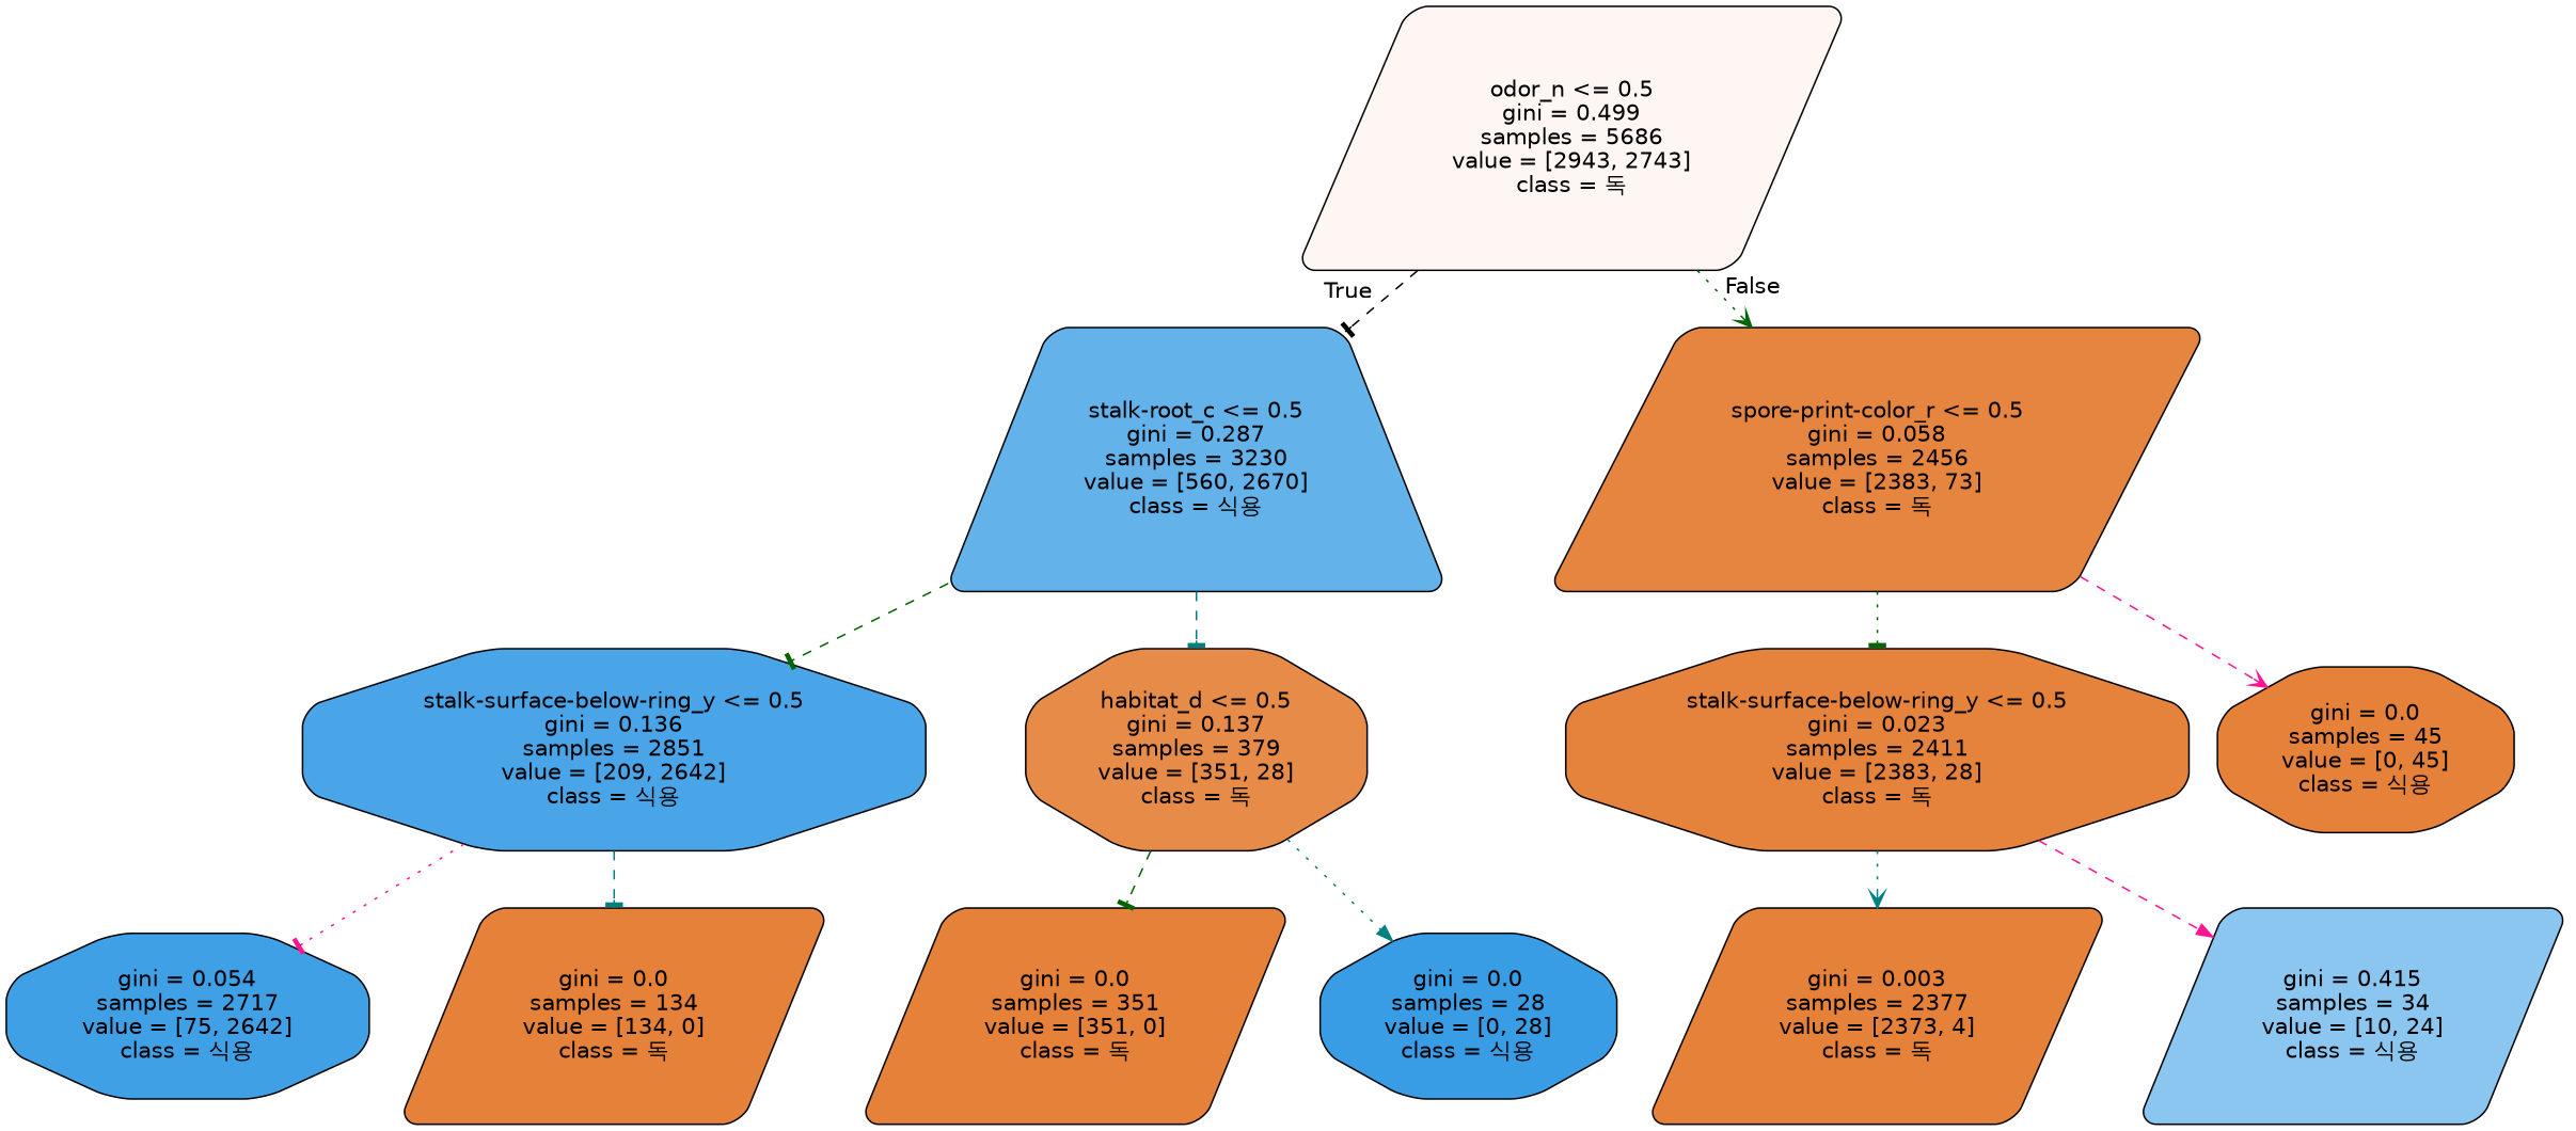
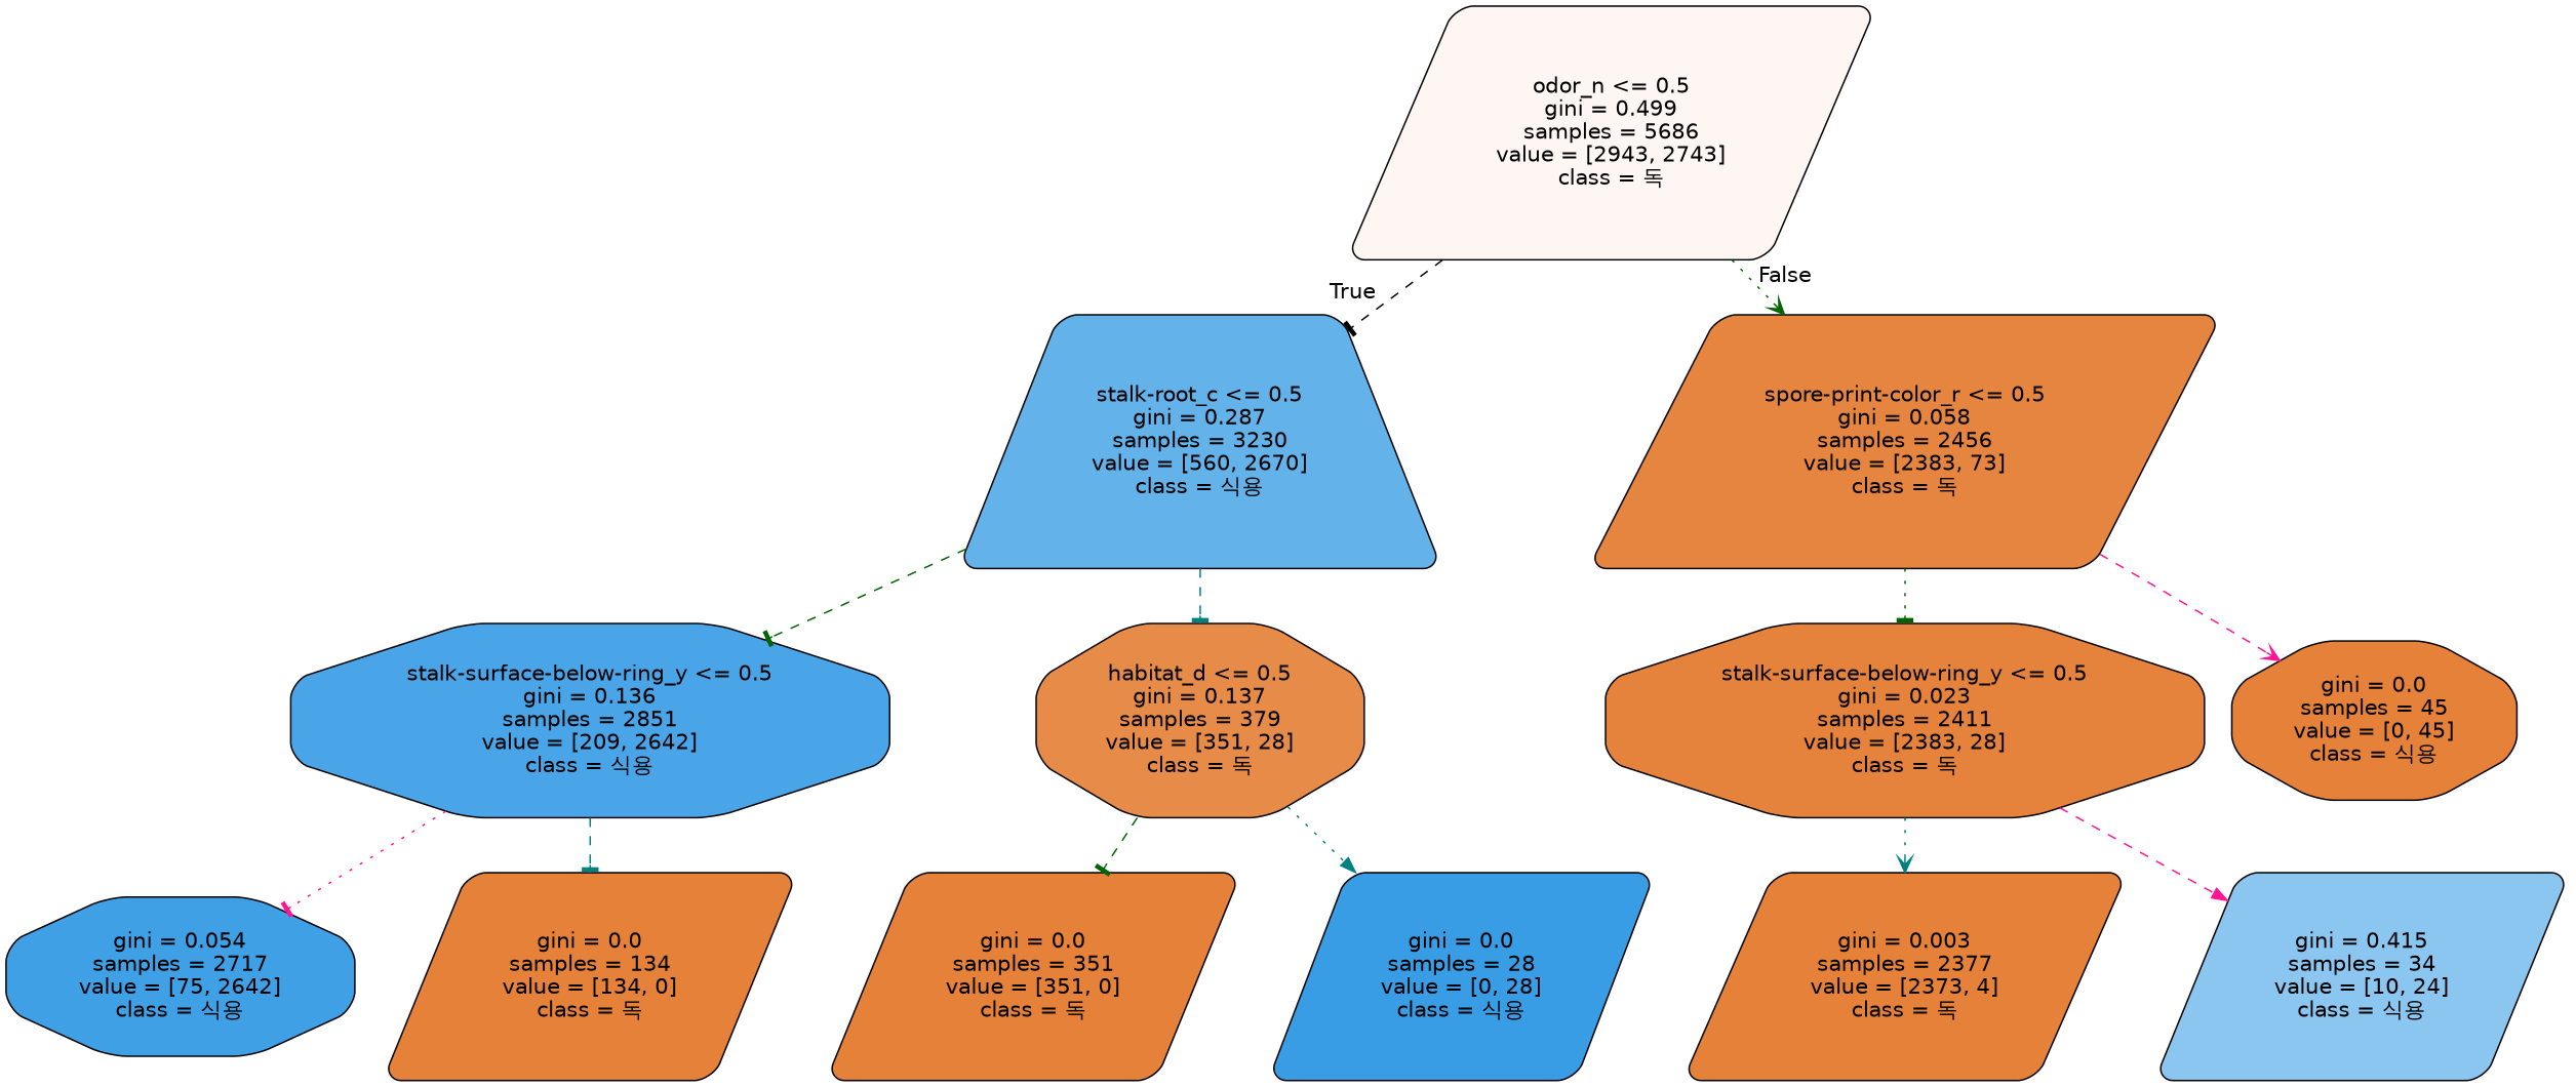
  digraph {
    node [color=black fillcolor="#e58139" fontname=helvetica shape=parallelogram style="filled, rounded"]
    edge [arrowhead=tee color=darkgreen fontname=helvetica style=dashed]
    n1 [fillcolor="#fdf6f2" label="odor_n <= 0.5\ngini = 0.499\nsamples = 5686\nvalue = [2943, 2743]\nclass = 독"]
    n2 [fillcolor="#63b2ea" label="stalk-root_c <= 0.5\ngini = 0.287\nsamples = 3230\nvalue = [560, 2670]\nclass = 식용" shape=trapezium]
    n3 [fillcolor="#e6853f" label="spore-print-color_r <= 0.5\ngini = 0.058\nsamples = 2456\nvalue = [2383, 73]\nclass = 독"]
    n4 [fillcolor="#49a5e7" label="stalk-surface-below-ring_y <= 0.5\ngini = 0.136\nsamples = 2851\nvalue = [209, 2642]\nclass = 식용" shape=octagon]
    n5 [fillcolor="#e78b49" label="habitat_d <= 0.5\ngini = 0.137\nsamples = 379\nvalue = [351, 28]\nclass = 독" shape=octagon]
    n6 [fillcolor="#e5823b" label="stalk-surface-below-ring_y <= 0.5\ngini = 0.023\nsamples = 2411\nvalue = [2383, 28]\nclass = 독" shape=octagon]
    n7 [label="gini = 0.0\nsamples = 45\nvalue = [0, 45]\nclass = 식용" shape=octagon]
    n8 [fillcolor="#3fa0e6" label="gini = 0.054\nsamples = 2717\nvalue = [75, 2642]\nclass = 식용" shape=octagon]
    n9 [label="gini = 0.0\nsamples = 134\nvalue = [134, 0]\nclass = 독"]
    n10 [label="gini = 0.0\nsamples = 351\nvalue = [351, 0]\nclass = 독"]
-   n11 [fillcolor="#399de5" label="gini = 0.0\nsamples = 28\nvalue = [0, 28]\nclass = 식용" shape=octagon]
+   n11 [fillcolor="#399de5" label="gini = 0.0\nsamples = 28\nvalue = [0, 28]\nclass = 식용"]
    n12 [label="gini = 0.003\nsamples = 2377\nvalue = [2373, 4]\nclass = 독"]
    n13 [fillcolor="#8bc6f0" label="gini = 0.415\nsamples = 34\nvalue = [10, 24]\nclass = 식용"]
    n1 -> n2 [color=black headlabel=True labelangle=45 labeldistance=2.5]
    n1 -> n3 [arrowhead=vee headlabel=False labelangle=-45 labeldistance=2.5 style=dotted]
    n2 -> n4
    n2 -> n5 [color=teal]
    n3 -> n6 [style=dotted]
    n3 -> n7 [arrowhead=vee color=deeppink]
    n4 -> n8 [color=deeppink style=dotted]
    n4 -> n9 [color=teal]
    n5 -> n10
    n5 -> n11 [arrowhead=normal color=teal style=dotted]
    n6 -> n12 [arrowhead=vee color=teal style=dotted]
    n6 -> n13 [arrowhead=normal color=deeppink]
  }
